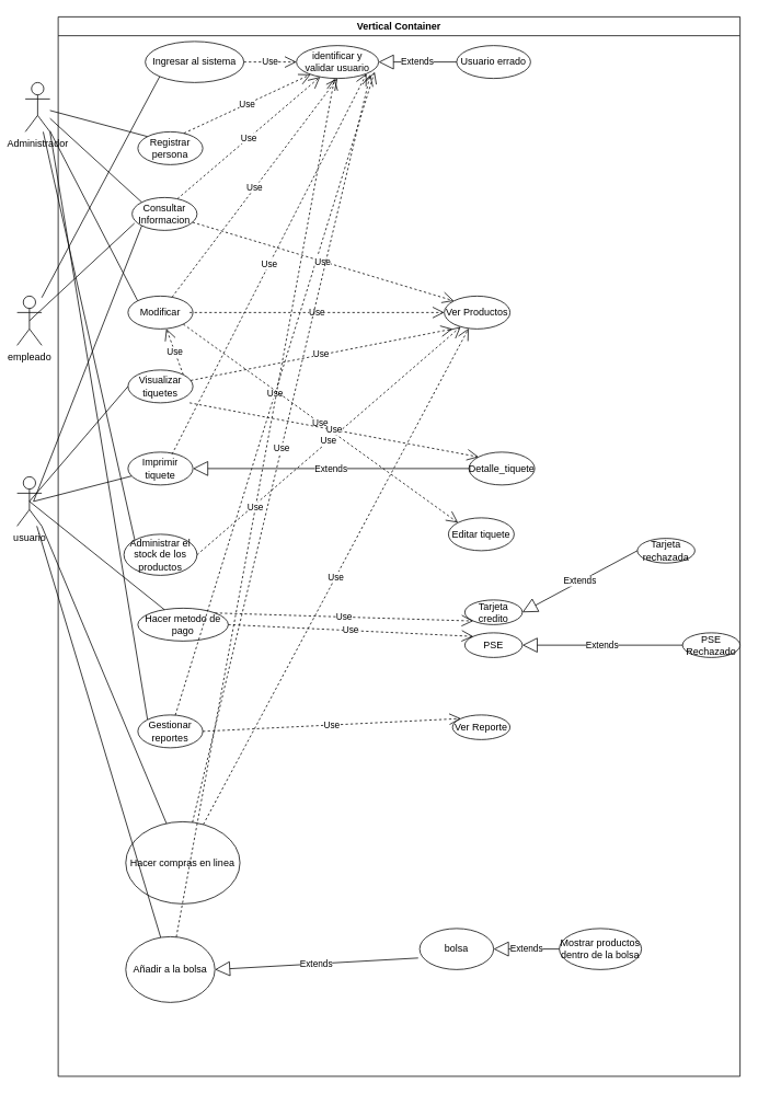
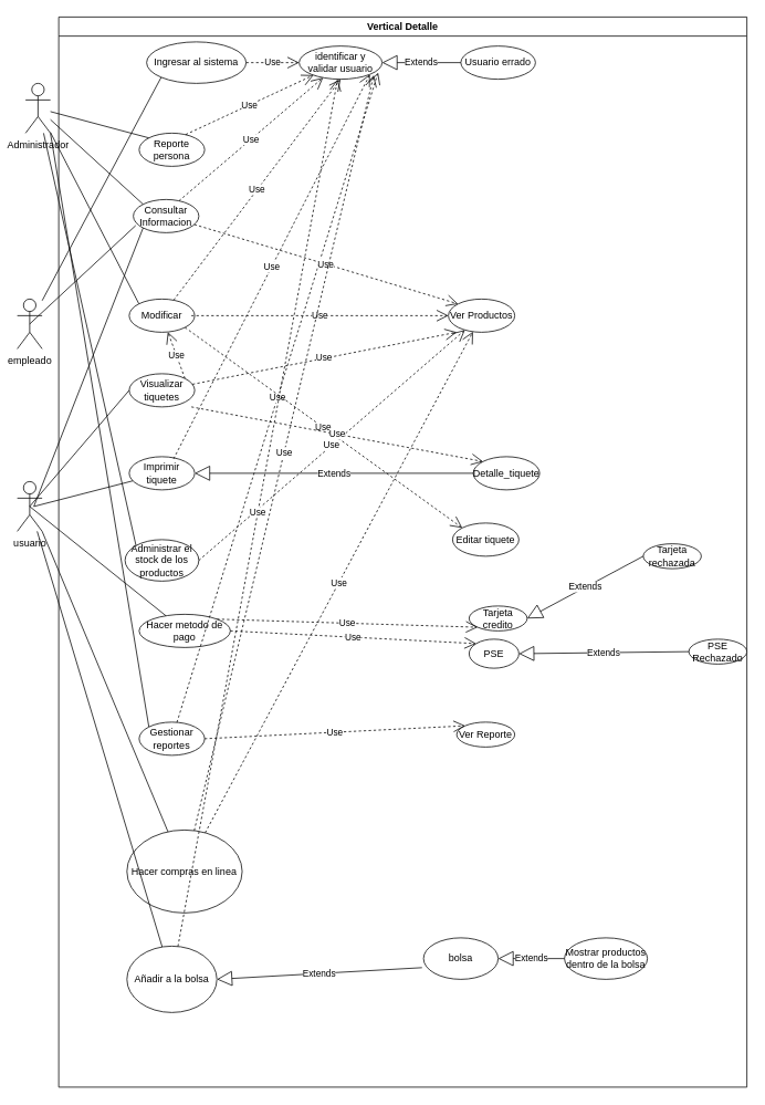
  <mxCell id="0" />
  <mxCell id="1" parent="0" />
  <mxCell id="2" value="Administrador" style="shape=umlActor;verticalLabelPosition=bottom;verticalAlign=top;html=1;outlineConnect=0;" parent="1" vertex="1"><mxGeometry x="30" y="100" width="30" height="60" as="geometry" /></mxCell>
  <mxCell id="3" value="empleado" style="shape=umlActor;verticalLabelPosition=bottom;verticalAlign=top;html=1;outlineConnect=0;" parent="1" vertex="1"><mxGeometry x="20" y="360" width="30" height="60" as="geometry" /></mxCell>
  <mxCell id="4" value="usuario" style="shape=umlActor;verticalLabelPosition=bottom;verticalAlign=top;html=1;outlineConnect=0;" parent="1" vertex="1"><mxGeometry x="20" y="580" width="30" height="60" as="geometry" /></mxCell>
- <mxCell id="5" value="Vertical Container" style="swimlane;whiteSpace=wrap;html=1;" parent="1" vertex="1"><mxGeometry x="70" y="20" width="830" height="1290" as="geometry"><mxRectangle x="320" y="260" width="140" height="30" as="alternateBounds" /></mxGeometry></mxCell>
- <mxCell id="6" value="Registrar persona&lt;br&gt;" style="ellipse;whiteSpace=wrap;html=1;" parent="5" vertex="1"><mxGeometry x="97" y="140" width="79" height="40" as="geometry" /></mxCell>
+ <mxCell id="5" value="Vertical Detalle" style="swimlane;whiteSpace=wrap;html=1;" parent="1" vertex="1"><mxGeometry x="70" y="20" width="830" height="1290" as="geometry"><mxRectangle x="320" y="260" width="140" height="30" as="alternateBounds" /></mxGeometry></mxCell>
+ <mxCell id="6" value="Reporte persona&lt;br&gt;" style="ellipse;whiteSpace=wrap;html=1;" parent="5" vertex="1"><mxGeometry x="97" y="140" width="79" height="40" as="geometry" /></mxCell>
  <mxCell id="7" value="Consultar Informacion&lt;br&gt;" style="ellipse;whiteSpace=wrap;html=1;" parent="5" vertex="1"><mxGeometry x="90" y="220" width="79" height="40" as="geometry" /></mxCell>
  <mxCell id="8" value="Modificar&lt;br&gt;" style="ellipse;whiteSpace=wrap;html=1;" parent="5" vertex="1"><mxGeometry x="85" y="340" width="79" height="40" as="geometry" /></mxCell>
  <mxCell id="9" value="Visualizar tiquetes&lt;br&gt;" style="ellipse;whiteSpace=wrap;html=1;" parent="5" vertex="1"><mxGeometry x="85" y="430" width="79" height="40" as="geometry" /></mxCell>
  <mxCell id="10" value="Imprimir tiquete&lt;br&gt;" style="ellipse;whiteSpace=wrap;html=1;" parent="5" vertex="1"><mxGeometry x="85" y="530" width="79" height="40" as="geometry" /></mxCell>
  <mxCell id="11" value="Ingresar al sistema&lt;br&gt;" style="ellipse;whiteSpace=wrap;html=1;" parent="5" vertex="1"><mxGeometry x="106" y="30" width="120" height="50" as="geometry" /></mxCell>
  <mxCell id="12" value="&lt;p class=&quot;MsoNormal&quot;&gt;&lt;span style=&quot;mso-spacerun:'yes';font-family:Arial;font-size:10,0000pt;&quot;&gt;Administrar el stock de los productos&lt;/span&gt;&lt;/p&gt;" style="ellipse;whiteSpace=wrap;html=1;" parent="5" vertex="1"><mxGeometry x="80" y="630" width="89" height="50" as="geometry" /></mxCell>
  <mxCell id="13" value="Hacer compras en linea" style="ellipse;whiteSpace=wrap;html=1;" parent="5" vertex="1"><mxGeometry x="82.25" y="980" width="139" height="100" as="geometry" /></mxCell>
  <mxCell id="14" value="Hacer metodo de pago" style="ellipse;whiteSpace=wrap;html=1;" parent="5" vertex="1"><mxGeometry x="97" y="720" width="110" height="40" as="geometry" /></mxCell>
  <mxCell id="15" value="Gestionar reportes&lt;br&gt;" style="ellipse;whiteSpace=wrap;html=1;" parent="5" vertex="1"><mxGeometry x="97" y="850" width="79" height="40" as="geometry" /></mxCell>
  <mxCell id="16" value="identificar y validar usuario" style="ellipse;whiteSpace=wrap;html=1;" parent="5" vertex="1"><mxGeometry x="290" y="35" width="100" height="40" as="geometry" /></mxCell>
  <mxCell id="17" value="Use" style="endArrow=open;endSize=12;dashed=1;html=1;rounded=0;exitX=1;exitY=0.5;exitDx=0;exitDy=0;" parent="5" source="11" target="16" edge="1"><mxGeometry width="160" relative="1" as="geometry"><mxPoint x="220" y="140" as="sourcePoint" /><mxPoint x="600.0" y="85" as="targetPoint" /></mxGeometry></mxCell>
  <mxCell id="18" value="Añadir a la bolsa&lt;br&gt;" style="ellipse;whiteSpace=wrap;html=1;" parent="5" vertex="1"><mxGeometry x="82.25" y="1120" width="108.5" height="80" as="geometry" /></mxCell>
  <mxCell id="19" value="Extends" style="endArrow=block;endSize=16;endFill=0;html=1;rounded=0;entryX=1;entryY=0.5;entryDx=0;entryDy=0;" parent="5" target="34" edge="1"><mxGeometry width="160" relative="1" as="geometry"><mxPoint x="760" y="765" as="sourcePoint" /><mxPoint x="595.0" y="765" as="targetPoint" /></mxGeometry></mxCell>
  <mxCell id="20" value="PSE Rechazado" style="ellipse;whiteSpace=wrap;html=1;" parent="5" vertex="1"><mxGeometry x="760" y="750" width="70" height="30" as="geometry" /></mxCell>
  <mxCell id="21" value="Tarjeta rechazada" style="ellipse;whiteSpace=wrap;html=1;" parent="5" vertex="1"><mxGeometry x="705" y="635" width="70" height="30" as="geometry" /></mxCell>
  <mxCell id="22" value="Extends" style="endArrow=block;endSize=16;endFill=0;html=1;rounded=0;exitX=0;exitY=0.5;exitDx=0;exitDy=0;entryX=1;entryY=0.5;entryDx=0;entryDy=0;" parent="5" source="21" edge="1" target="35"><mxGeometry width="160" relative="1" as="geometry"><mxPoint x="740" y="724.5" as="sourcePoint" /><mxPoint x="600" y="725" as="targetPoint" /></mxGeometry></mxCell>
  <mxCell id="23" value="Use" style="endArrow=open;endSize=12;dashed=1;html=1;rounded=0;exitX=0.71;exitY=0.043;exitDx=0;exitDy=0;exitPerimeter=0;" edge="1" parent="5" source="6" target="16"><mxGeometry width="160" relative="1" as="geometry"><mxPoint x="174.252" y="155.768" as="sourcePoint" /><mxPoint x="580" y="65" as="targetPoint" /></mxGeometry></mxCell>
  <mxCell id="24" value="Use" style="endArrow=open;endSize=12;dashed=1;html=1;rounded=0;exitX=0.697;exitY=0.041;exitDx=0;exitDy=0;exitPerimeter=0;" edge="1" parent="5" source="7" target="16"><mxGeometry width="160" relative="1" as="geometry"><mxPoint x="163.09" y="151.72" as="sourcePoint" /><mxPoint x="317.287" y="80.125" as="targetPoint" /></mxGeometry></mxCell>
  <mxCell id="25" value="Use" style="endArrow=open;endSize=12;dashed=1;html=1;rounded=0;entryX=0.5;entryY=1;entryDx=0;entryDy=0;" edge="1" parent="5" source="8" target="16"><mxGeometry width="160" relative="1" as="geometry"><mxPoint x="155.063" y="231.64" as="sourcePoint" /><mxPoint x="328.826" y="83.118" as="targetPoint" /></mxGeometry></mxCell>
  <mxCell id="26" value="Use" style="endArrow=open;endSize=12;dashed=1;html=1;rounded=0;exitX=1;exitY=0;exitDx=0;exitDy=0;" edge="1" parent="5" source="9" target="8"><mxGeometry width="160" relative="1" as="geometry"><mxPoint x="148.595" y="351.317" as="sourcePoint" /><mxPoint x="350" y="85" as="targetPoint" /></mxGeometry></mxCell>
  <mxCell id="27" value="Use" style="endArrow=open;endSize=12;dashed=1;html=1;rounded=0;exitX=0.678;exitY=0.066;exitDx=0;exitDy=0;entryX=1;entryY=1;entryDx=0;entryDy=0;exitPerimeter=0;" edge="1" parent="5" source="10" target="16"><mxGeometry width="160" relative="1" as="geometry"><mxPoint x="162.252" y="445.768" as="sourcePoint" /><mxPoint x="373.5" y="86.32" as="targetPoint" /></mxGeometry></mxCell>
  <mxCell id="28" value="Use" style="endArrow=open;endSize=12;dashed=1;html=1;rounded=0;entryX=0.952;entryY=0.799;entryDx=0;entryDy=0;entryPerimeter=0;" edge="1" parent="5" source="15" target="16"><mxGeometry width="160" relative="1" as="geometry"><mxPoint x="148.562" y="542.64" as="sourcePoint" /><mxPoint x="385.355" y="79.142" as="targetPoint" /></mxGeometry></mxCell>
  <mxCell id="29" value="Usuario errado" style="ellipse;whiteSpace=wrap;html=1;" vertex="1" parent="5"><mxGeometry x="485" y="35" width="90" height="40" as="geometry" /></mxCell>
  <mxCell id="30" value="Extends" style="endArrow=block;endSize=16;endFill=0;html=1;rounded=0;entryX=1;entryY=0.5;entryDx=0;entryDy=0;exitX=0;exitY=0.5;exitDx=0;exitDy=0;" edge="1" parent="5" source="29" target="16"><mxGeometry width="160" relative="1" as="geometry"><mxPoint x="460" y="55" as="sourcePoint" /><mxPoint x="530" y="50" as="targetPoint" /></mxGeometry></mxCell>
  <mxCell id="31" value="Detalle_tiquete&lt;br&gt;" style="ellipse;whiteSpace=wrap;html=1;" vertex="1" parent="5"><mxGeometry x="500" y="530" width="80" height="40" as="geometry" /></mxCell>
  <mxCell id="32" value="Use" style="endArrow=open;endSize=12;dashed=1;html=1;rounded=0;exitX=1;exitY=0.5;exitDx=0;exitDy=0;" edge="1" parent="5" source="12" target="44"><mxGeometry width="160" relative="1" as="geometry"><mxPoint x="210" y="740" as="sourcePoint" /><mxPoint x="490" y="640" as="targetPoint" /></mxGeometry></mxCell>
  <mxCell id="33" value="Use" style="endArrow=open;endSize=12;dashed=1;html=1;rounded=0;" edge="1" parent="5" source="18" target="16"><mxGeometry width="160" relative="1" as="geometry"><mxPoint x="173.312" y="990.697" as="sourcePoint" /><mxPoint x="390" y="70" as="targetPoint" /></mxGeometry></mxCell>
- <mxCell id="34" value="PSE" style="ellipse;whiteSpace=wrap;html=1;" vertex="1" parent="5"><mxGeometry x="495" y="750" width="70" height="30" as="geometry" /></mxCell>
+ <mxCell id="34" value="PSE" style="ellipse;whiteSpace=wrap;html=1;" vertex="1" parent="5"><mxGeometry x="495" y="750" width="60" height="35" as="geometry" /></mxCell>
  <mxCell id="35" value="Tarjeta credito" style="ellipse;whiteSpace=wrap;html=1;" vertex="1" parent="5"><mxGeometry x="495" y="710" width="70" height="30" as="geometry" /></mxCell>
  <mxCell id="36" value="Use" style="endArrow=open;endSize=12;dashed=1;html=1;rounded=0;entryX=0;entryY=0;entryDx=0;entryDy=0;exitX=1;exitY=0.5;exitDx=0;exitDy=0;" edge="1" parent="5" source="14" target="34"><mxGeometry width="160" relative="1" as="geometry"><mxPoint x="220" y="750" as="sourcePoint" /><mxPoint x="505.0" y="735" as="targetPoint" /></mxGeometry></mxCell>
  <mxCell id="37" value="bolsa" style="ellipse;whiteSpace=wrap;html=1;" vertex="1" parent="5"><mxGeometry x="440" y="1110" width="90" height="50" as="geometry" /></mxCell>
  <mxCell id="38" value="Mostrar productos dentro de la bolsa" style="ellipse;whiteSpace=wrap;html=1;" vertex="1" parent="5"><mxGeometry x="610" y="1110" width="100" height="50" as="geometry" /></mxCell>
  <mxCell id="39" value="Extends" style="endArrow=block;endSize=16;endFill=0;html=1;rounded=0;" edge="1" parent="5" source="38" target="37"><mxGeometry width="160" relative="1" as="geometry"><mxPoint x="770" y="775" as="sourcePoint" /><mxPoint x="575.0" y="775" as="targetPoint" /></mxGeometry></mxCell>
  <mxCell id="40" value="Extends" style="endArrow=block;endSize=16;endFill=0;html=1;rounded=0;entryX=1;entryY=0.5;entryDx=0;entryDy=0;exitX=-0.02;exitY=0.719;exitDx=0;exitDy=0;exitPerimeter=0;" edge="1" parent="5" source="37" target="18"><mxGeometry width="160" relative="1" as="geometry"><mxPoint x="620.0" y="1145" as="sourcePoint" /><mxPoint x="540.0" y="1145" as="targetPoint" /></mxGeometry></mxCell>
  <mxCell id="41" value="Extends" style="endArrow=block;endSize=16;endFill=0;html=1;rounded=0;entryX=1;entryY=0.5;entryDx=0;entryDy=0;" edge="1" parent="5" source="31" target="10"><mxGeometry width="160" relative="1" as="geometry"><mxPoint x="750" y="735" as="sourcePoint" /><mxPoint x="575.0" y="735" as="targetPoint" /></mxGeometry></mxCell>
  <mxCell id="42" value="Ver Reporte" style="ellipse;whiteSpace=wrap;html=1;" vertex="1" parent="5"><mxGeometry x="480" y="850" width="70" height="30" as="geometry" /></mxCell>
  <mxCell id="43" value="Use" style="endArrow=open;endSize=12;dashed=1;html=1;rounded=0;entryX=0;entryY=0;entryDx=0;entryDy=0;exitX=1;exitY=0.5;exitDx=0;exitDy=0;" edge="1" parent="5" source="15" target="42"><mxGeometry width="160" relative="1" as="geometry"><mxPoint x="217.0" y="750" as="sourcePoint" /><mxPoint x="514.905" y="764.544" as="targetPoint" /></mxGeometry></mxCell>
  <mxCell id="44" value="Ver Productos" style="ellipse;whiteSpace=wrap;html=1;" vertex="1" parent="5"><mxGeometry x="470" y="340" width="80" height="40" as="geometry" /></mxCell>
  <mxCell id="45" value="Use" style="endArrow=open;endSize=12;dashed=1;html=1;rounded=0;entryX=0;entryY=0.5;entryDx=0;entryDy=0;" edge="1" parent="5" target="44"><mxGeometry width="160" relative="1" as="geometry"><mxPoint x="160" y="360" as="sourcePoint" /><mxPoint x="500" y="650" as="targetPoint" /></mxGeometry></mxCell>
  <mxCell id="46" value="Use" style="endArrow=open;endSize=12;dashed=1;html=1;rounded=0;entryX=0;entryY=0;entryDx=0;entryDy=0;" edge="1" parent="5" source="7" target="44"><mxGeometry width="160" relative="1" as="geometry"><mxPoint x="170" y="370" as="sourcePoint" /><mxPoint x="480" y="370" as="targetPoint" /></mxGeometry></mxCell>
  <mxCell id="47" value="Use" style="endArrow=open;endSize=12;dashed=1;html=1;rounded=0;entryX=0;entryY=1;entryDx=0;entryDy=0;exitX=1;exitY=0;exitDx=0;exitDy=0;" edge="1" parent="5" source="14" target="35"><mxGeometry width="160" relative="1" as="geometry"><mxPoint x="217.0" y="750" as="sourcePoint" /><mxPoint x="514.905" y="764.544" as="targetPoint" /></mxGeometry></mxCell>
  <mxCell id="48" value="Editar tiquete" style="ellipse;whiteSpace=wrap;html=1;" vertex="1" parent="5"><mxGeometry x="475" y="610" width="80" height="40" as="geometry" /></mxCell>
  <mxCell id="49" value="Use" style="endArrow=open;endSize=12;dashed=1;html=1;rounded=0;entryX=0;entryY=0;entryDx=0;entryDy=0;exitX=1;exitY=1;exitDx=0;exitDy=0;" edge="1" parent="5" source="8" target="48"><mxGeometry width="160" relative="1" as="geometry"><mxPoint x="170" y="370" as="sourcePoint" /><mxPoint x="480" y="370" as="targetPoint" /></mxGeometry></mxCell>
  <mxCell id="50" value="Use" style="endArrow=open;endSize=12;dashed=1;html=1;rounded=0;" edge="1" parent="5" source="13" target="44"><mxGeometry width="160" relative="1" as="geometry"><mxPoint x="220" y="1010" as="sourcePoint" /><mxPoint x="380" y="1010" as="targetPoint" /></mxGeometry></mxCell>
  <mxCell id="51" value="" style="endArrow=none;html=1;rounded=0;entryX=0;entryY=0;entryDx=0;entryDy=0;" edge="1" parent="1" source="2" target="6"><mxGeometry width="50" height="50" relative="1" as="geometry"><mxPoint x="40" y="160" as="sourcePoint" /><mxPoint x="90" y="110" as="targetPoint" /></mxGeometry></mxCell>
  <mxCell id="52" value="" style="endArrow=none;html=1;rounded=0;entryX=0;entryY=0;entryDx=0;entryDy=0;" edge="1" parent="1" source="2" target="7"><mxGeometry width="50" height="50" relative="1" as="geometry"><mxPoint x="70" y="145.118" as="sourcePoint" /><mxPoint x="188.903" y="185.691" as="targetPoint" /></mxGeometry></mxCell>
  <mxCell id="53" value="" style="endArrow=none;html=1;rounded=0;entryX=0;entryY=0;entryDx=0;entryDy=0;" edge="1" parent="1" source="2" target="8"><mxGeometry width="50" height="50" relative="1" as="geometry"><mxPoint x="80" y="155.118" as="sourcePoint" /><mxPoint x="181.903" y="265.691" as="targetPoint" /></mxGeometry></mxCell>
  <mxCell id="54" value="" style="endArrow=none;html=1;rounded=0;entryX=0;entryY=0;entryDx=0;entryDy=0;" edge="1" parent="1" source="2" target="12"><mxGeometry width="50" height="50" relative="1" as="geometry"><mxPoint x="90" y="165.118" as="sourcePoint" /><mxPoint x="176.903" y="385.691" as="targetPoint" /></mxGeometry></mxCell>
  <mxCell id="55" value="" style="endArrow=none;html=1;rounded=0;entryX=0;entryY=0;entryDx=0;entryDy=0;exitX=1;exitY=1;exitDx=0;exitDy=0;exitPerimeter=0;" edge="1" parent="1" source="2" target="15"><mxGeometry width="50" height="50" relative="1" as="geometry"><mxPoint x="100" y="175.118" as="sourcePoint" /><mxPoint x="172.656" y="677.537" as="targetPoint" /></mxGeometry></mxCell>
  <mxCell id="56" value="" style="endArrow=none;html=1;rounded=0;exitX=0.5;exitY=0.5;exitDx=0;exitDy=0;exitPerimeter=0;" edge="1" parent="1" source="4" target="14"><mxGeometry width="50" height="50" relative="1" as="geometry"><mxPoint x="20" y="640" as="sourcePoint" /><mxPoint x="70" y="590" as="targetPoint" /></mxGeometry></mxCell>
  <mxCell id="57" value="" style="endArrow=none;html=1;rounded=0;exitX=0.5;exitY=0.5;exitDx=0;exitDy=0;exitPerimeter=0;entryX=0;entryY=0.5;entryDx=0;entryDy=0;" edge="1" parent="1" source="4" target="9"><mxGeometry width="50" height="50" relative="1" as="geometry"><mxPoint x="45" y="620" as="sourcePoint" /><mxPoint x="210.613" y="761.574" as="targetPoint" /></mxGeometry></mxCell>
  <mxCell id="58" value="" style="endArrow=none;html=1;rounded=0;" edge="1" parent="1" target="10"><mxGeometry width="50" height="50" relative="1" as="geometry"><mxPoint x="40" y="610" as="sourcePoint" /><mxPoint x="165" y="490" as="targetPoint" /></mxGeometry></mxCell>
  <mxCell id="59" value="" style="endArrow=none;html=1;rounded=0;entryX=0;entryY=1;entryDx=0;entryDy=0;" edge="1" parent="1" target="7"><mxGeometry width="50" height="50" relative="1" as="geometry"><mxPoint x="40" y="610" as="sourcePoint" /><mxPoint x="165" y="490" as="targetPoint" /></mxGeometry></mxCell>
  <mxCell id="60" value="" style="endArrow=none;html=1;rounded=0;entryX=0;entryY=1;entryDx=0;entryDy=0;" edge="1" parent="1" source="3" target="11"><mxGeometry width="50" height="50" relative="1" as="geometry"><mxPoint x="30" y="430" as="sourcePoint" /><mxPoint x="80" y="380" as="targetPoint" /></mxGeometry></mxCell>
  <mxCell id="61" value="" style="endArrow=none;html=1;rounded=0;entryX=0.036;entryY=0.784;entryDx=0;entryDy=0;entryPerimeter=0;exitX=0.5;exitY=0.5;exitDx=0;exitDy=0;exitPerimeter=0;" edge="1" parent="1" source="3" target="7"><mxGeometry width="50" height="50" relative="1" as="geometry"><mxPoint x="10" y="420" as="sourcePoint" /><mxPoint y="370" as="targetPoint" x="60" /></mxGeometry></mxCell>
  <mxCell id="62" value="" style="endArrow=none;html=1;rounded=0;exitX=1;exitY=1;exitDx=0;exitDy=0;exitPerimeter=0;" edge="1" parent="1" source="4" target="13"><mxGeometry width="50" height="50" relative="1" as="geometry"><mxPoint x="30" y="610" as="sourcePoint" /><mxPoint x="70" y="600" as="targetPoint" /></mxGeometry></mxCell>
  <mxCell id="63" value="" style="endArrow=none;html=1;rounded=0;" edge="1" parent="1" source="4" target="18"><mxGeometry width="50" height="50" relative="1" as="geometry"><mxPoint y="650" as="sourcePoint" x="60" /><mxPoint x="212.169" y="1022.026" as="targetPoint" /></mxGeometry></mxCell>
  <mxCell id="64" value="Use" style="endArrow=open;endSize=12;dashed=1;html=1;rounded=0;" edge="1" parent="1" source="13"><mxGeometry width="160" relative="1" as="geometry"><mxPoint x="222.617" y="890.241" as="sourcePoint" /><mxPoint x="450" y="90" as="targetPoint" /></mxGeometry></mxCell>
  <mxCell id="65" value="Use" style="endArrow=open;endSize=12;dashed=1;html=1;rounded=0;entryX=0;entryY=0.5;entryDx=0;entryDy=0;" edge="1" parent="1" source="9"><mxGeometry width="160" relative="1" as="geometry"><mxPoint x="240" y="400" as="sourcePoint" /><mxPoint x="550" y="400" as="targetPoint" /></mxGeometry></mxCell>
  <mxCell id="66" value="Use" style="endArrow=open;endSize=12;dashed=1;html=1;rounded=0;entryX=0;entryY=0;entryDx=0;entryDy=0;" edge="1" parent="1" target="31"><mxGeometry width="160" relative="1" as="geometry"><mxPoint x="230" y="490" as="sourcePoint" /><mxPoint x="560" y="410" as="targetPoint" /></mxGeometry></mxCell>
